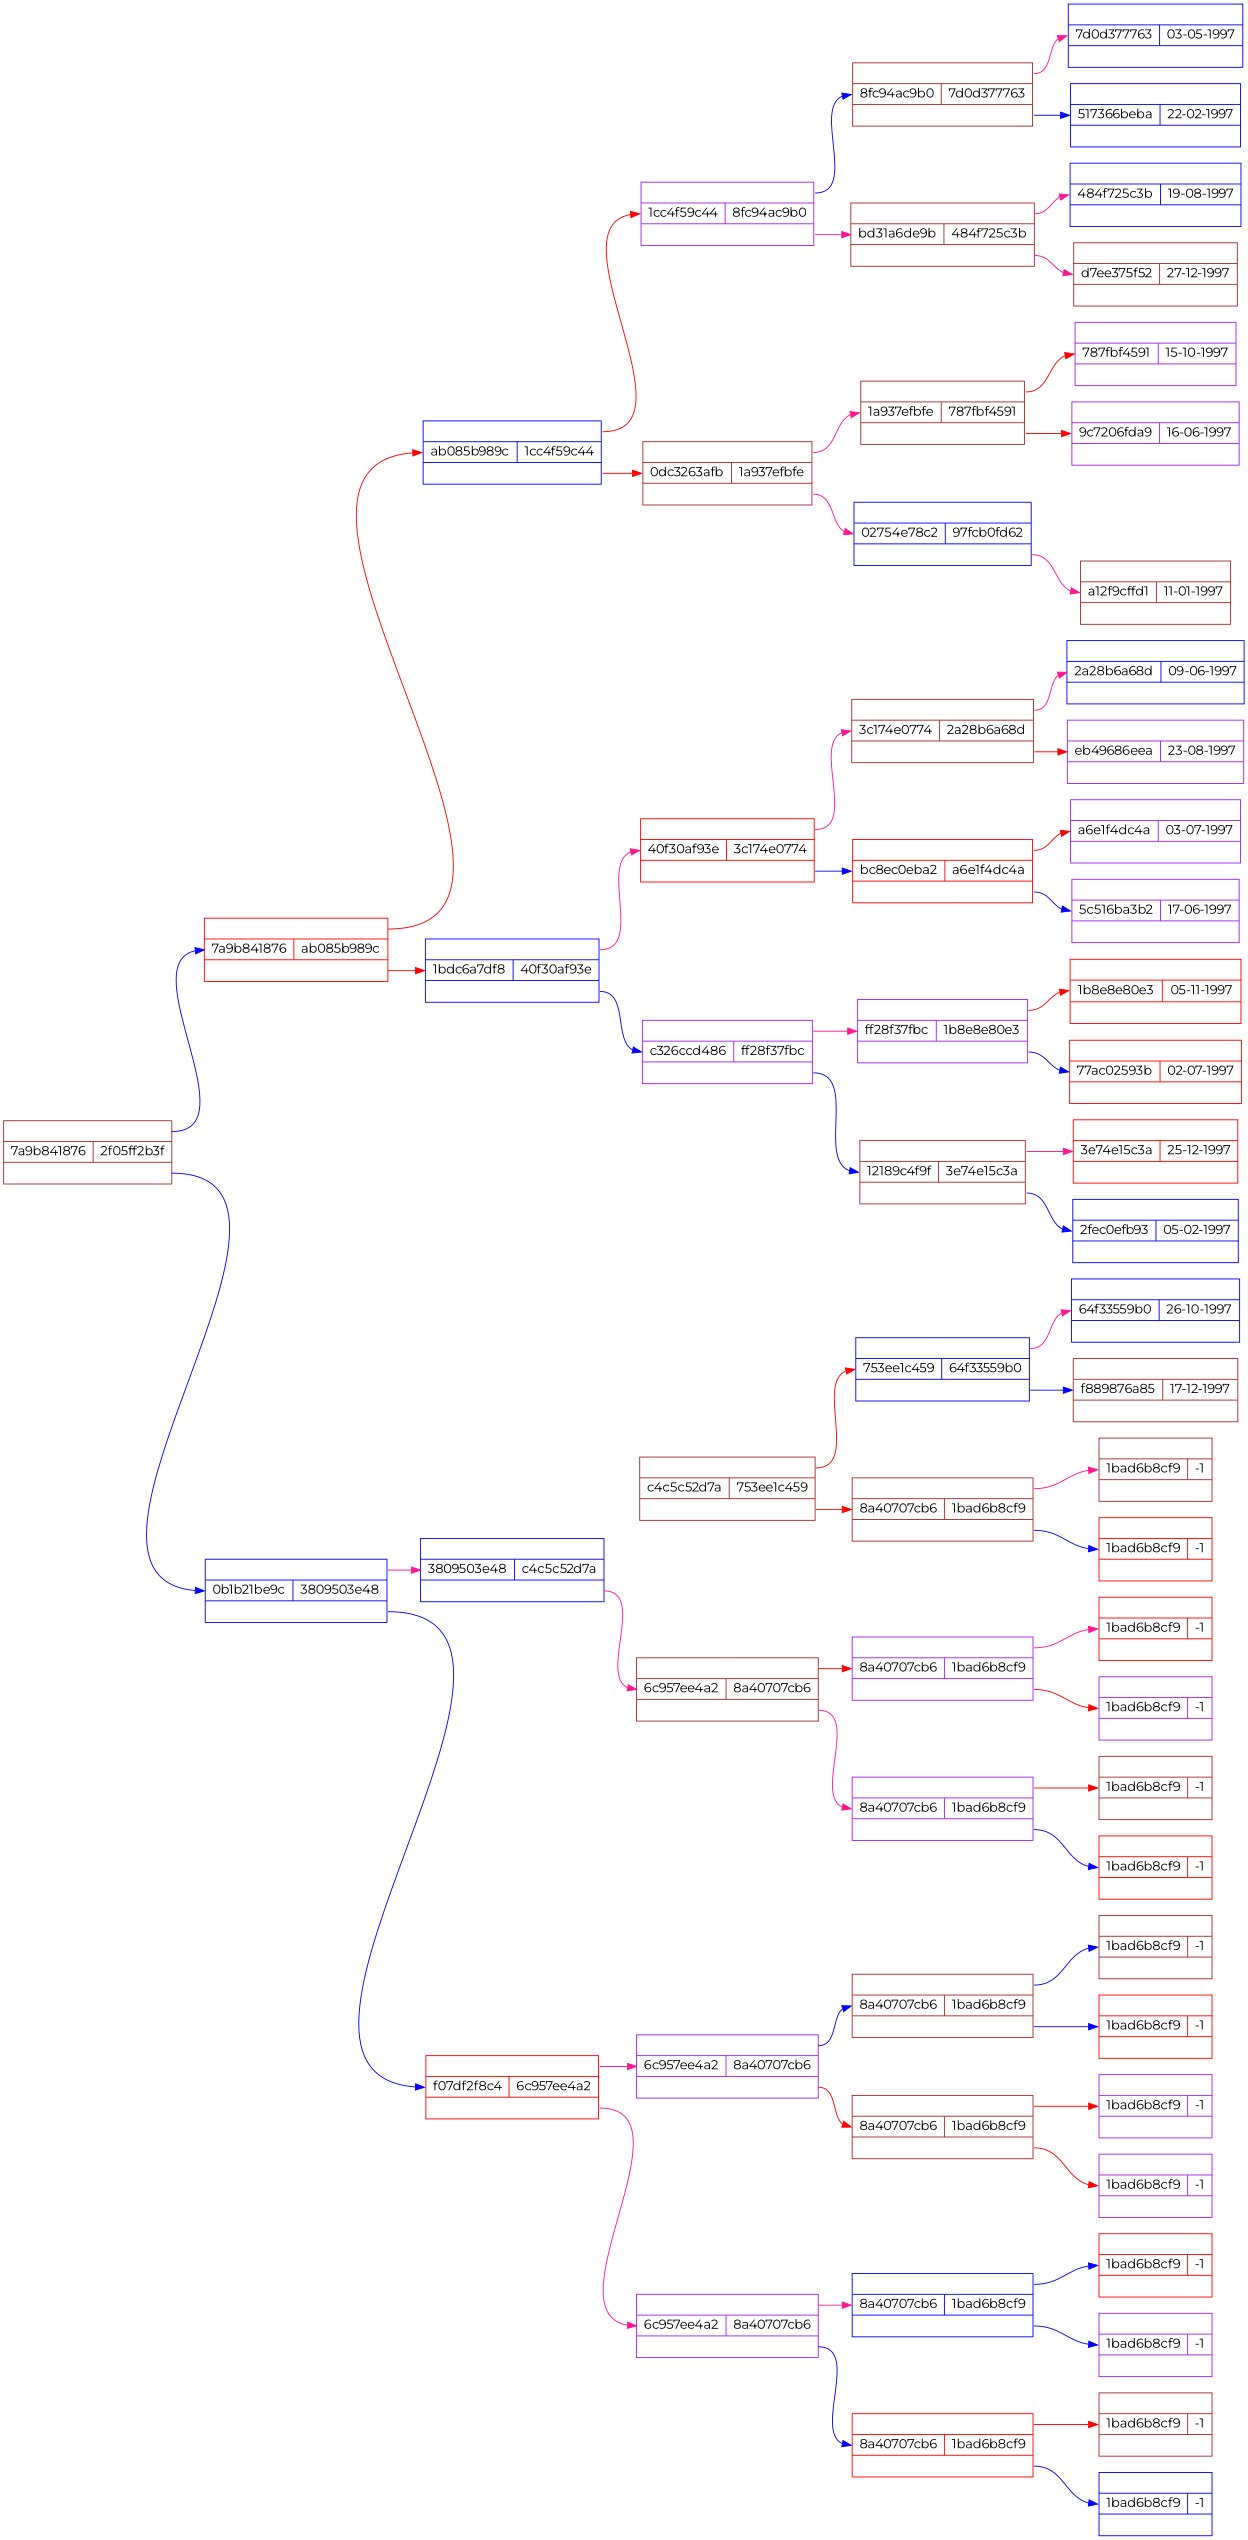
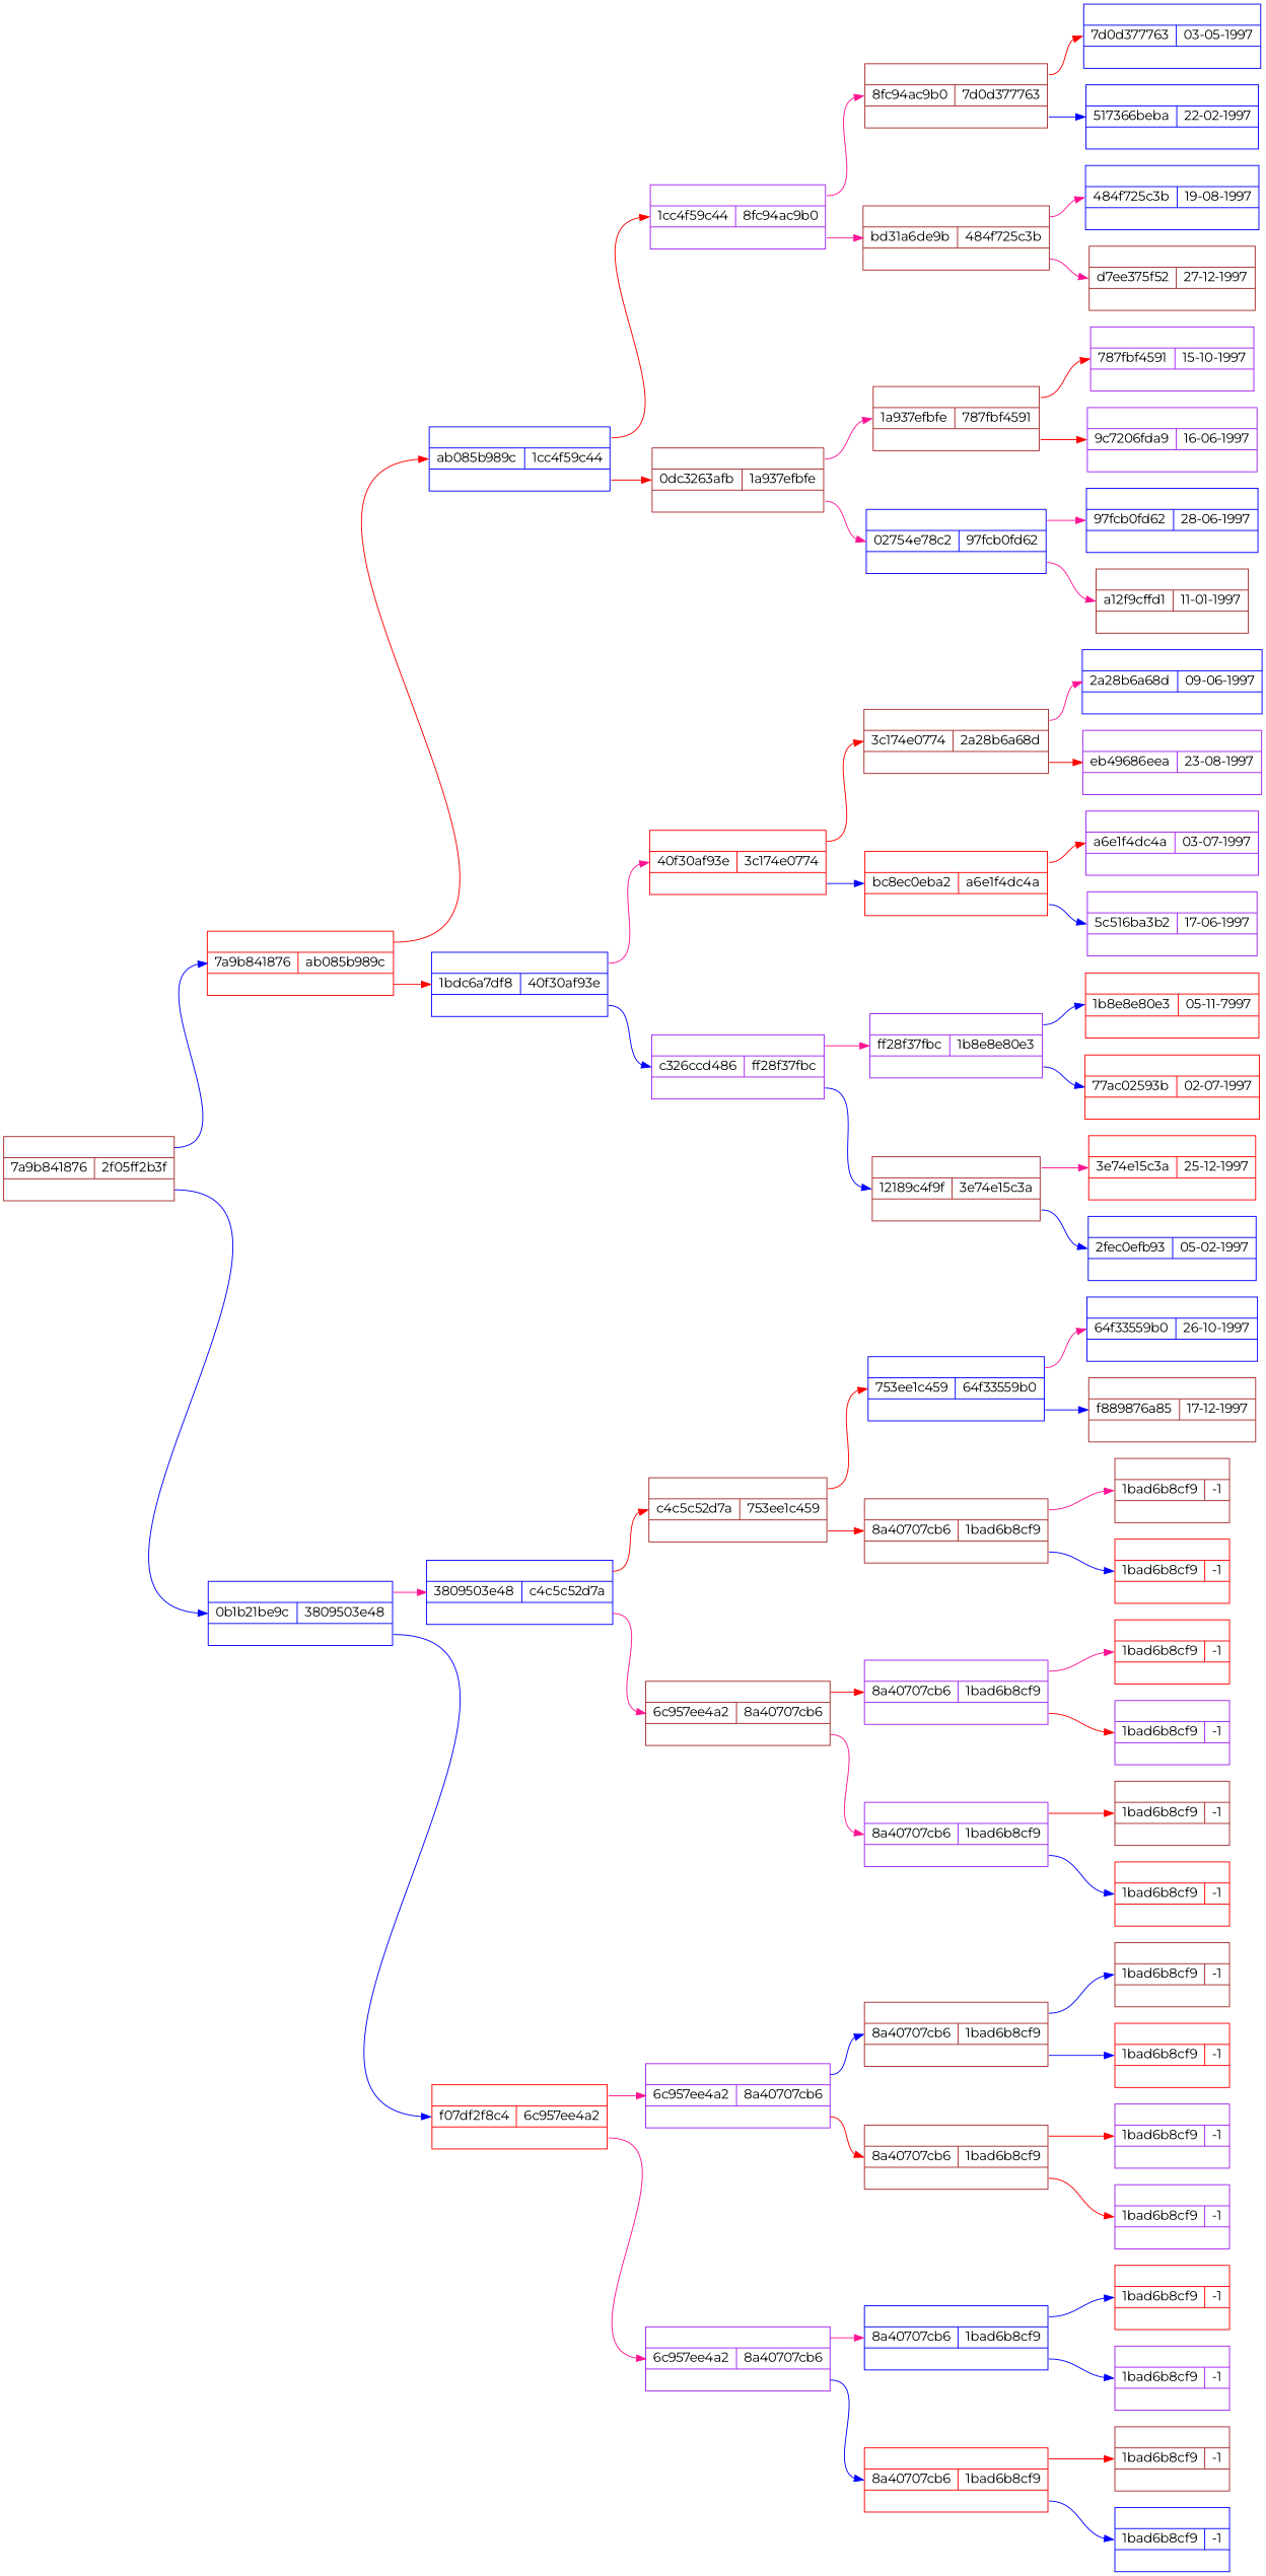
  digraph {
    fontname=Montserrat
    rankdir=LR
    node [color=brown fontname=Montserrat shape=record]
    edge [color=blue fontname=Montserrat headport=f1 tailport=f0]
    n1 [label="<f0>|{<f1>7a9b841876 | <f3>2f05ff2b3f} | <f2>"]
    n2 [color=red label="<f0>|{<f1>7a9b841876 | <f3>ab085b989c} | <f2>"]
    n3 [color=blue label="<f0>|{<f1>0b1b21be9c | <f3>3809503e48} | <f2>"]
    n4 [color=blue label="<f0>|{<f1>ab085b989c | <f3>1cc4f59c44} | <f2>"]
    n5 [color=blue label="<f0>|{<f1>1bdc6a7df8 | <f3>40f30af93e} | <f2>"]
    n6 [color=blue label="<f0>|{<f1>3809503e48 | <f3>c4c5c52d7a} | <f2>"]
    n7 [color=red label="<f0>|{<f1>f07df2f8c4 | <f3>6c957ee4a2} | <f2>"]
    n8 [color=purple label="<f0>|{<f1>1cc4f59c44 | <f3>8fc94ac9b0} | <f2>"]
    n9 [label="<f0>|{<f1>0dc3263afb | <f3>1a937efbfe} | <f2>"]
    n10 [color=red label="<f0>|{<f1>40f30af93e | <f3>3c174e0774} | <f2>"]
    n11 [color=purple label="<f0>|{<f1>c326ccd486 | <f3>ff28f37fbc} | <f2>"]
    n12 [label="<f0>|{<f1>8fc94ac9b0 | <f3>7d0d377763} | <f2>"]
    n13 [label="<f0>|{<f1>bd31a6de9b | <f3>484f725c3b} | <f2>"]
    n14 [label="<f0>|{<f1>1a937efbfe | <f3>787fbf4591} | <f2>"]
    n15 [color=blue label="<f0>|{<f1>02754e78c2 | <f3>97fcb0fd62} | <f2>"]
    n16 [color=blue label="<f0>|{<f1>7d0d377763 | <f3>03-05-1997} | <f2>"]
    n17 [color=blue label="<f0>|{<f1>517366beba | <f3>22-02-1997} | <f2>"]
    n18 [color=blue label="<f0>|{<f1>484f725c3b | <f3>19-08-1997} | <f2>"]
    n19 [label="<f0>|{<f1>d7ee375f52 | <f3>27-12-1997} | <f2>"]
    n20 [color=purple label="<f0>|{<f1>787fbf4591 | <f3>15-10-1997} | <f2>"]
    n21 [color=purple label="<f0>|{<f1>9c7206fda9 | <f3>16-06-1997} | <f2>"]
+   n22 [color=blue label="<f0>|{<f1>97fcb0fd62 | <f3>28-06-1997} | <f2>"]
    n23 [label="<f0>|{<f1>a12f9cffd1 | <f3>11-01-1997} | <f2>"]
    n24 [label="<f0>|{<f1>3c174e0774 | <f3>2a28b6a68d} | <f2>"]
    n25 [color=red label="<f0>|{<f1>bc8ec0eba2 | <f3>a6e1f4dc4a} | <f2>"]
    n26 [color=purple label="<f0>|{<f1>ff28f37fbc | <f3>1b8e8e80e3} | <f2>"]
    n27 [label="<f0>|{<f1>12189c4f9f | <f3>3e74e15c3a} | <f2>"]
    n28 [color=blue label="<f0>|{<f1>2a28b6a68d | <f3>09-06-1997} | <f2>"]
    n29 [color=purple label="<f0>|{<f1>eb49686eea | <f3>23-08-1997} | <f2>"]
    n30 [color=purple label="<f0>|{<f1>a6e1f4dc4a | <f3>03-07-1997} | <f2>"]
    n31 [color=purple label="<f0>|{<f1>5c516ba3b2 | <f3>17-06-1997} | <f2>"]
-   n32 [color=red label="<f0>|{<f1>1b8e8e80e3 | <f3>05-11-1997} | <f2>"]
+   n32 [color=red label="<f0>|{<f1>1b8e8e80e3 | <f3>05-11-7997} | <f2>"]
    n33 [color=red label="<f0>|{<f1>77ac02593b | <f3>02-07-1997} | <f2>"]
    n34 [color=red label="<f0>|{<f1>3e74e15c3a | <f3>25-12-1997} | <f2>"]
    n35 [color=blue label="<f0>|{<f1>2fec0efb93 | <f3>05-02-1997} | <f2>"]
    n36 [label="<f0>|{<f1>c4c5c52d7a | <f3>753ee1c459} | <f2>"]
    n37 [label="<f0>|{<f1>6c957ee4a2 | <f3>8a40707cb6} | <f2>"]
    n38 [color=purple label="<f0>|{<f1>6c957ee4a2 | <f3>8a40707cb6} | <f2>"]
    n39 [color=purple label="<f0>|{<f1>6c957ee4a2 | <f3>8a40707cb6} | <f2>"]
    n40 [color=blue label="<f0>|{<f1>753ee1c459 | <f3>64f33559b0} | <f2>"]
    n41 [label="<f0>|{<f1>8a40707cb6 | <f3>1bad6b8cf9} | <f2>"]
    n42 [color=purple label="<f0>|{<f1>8a40707cb6 | <f3>1bad6b8cf9} | <f2>"]
    n43 [color=purple label="<f0>|{<f1>8a40707cb6 | <f3>1bad6b8cf9} | <f2>"]
    n44 [color=blue label="<f0>|{<f1>64f33559b0 | <f3>26-10-1997} | <f2>"]
    n45 [label="<f0>|{<f1>f889876a85 | <f3>17-12-1997} | <f2>"]
    n46 [label="<f0>|{<f1>1bad6b8cf9 | <f3>-1} | <f2>"]
    n47 [color=red label="<f0>|{<f1>1bad6b8cf9 | <f3>-1} | <f2>"]
    n48 [color=red label="<f0>|{<f1>1bad6b8cf9 | <f3>-1} | <f2>"]
    n49 [color=purple label="<f0>|{<f1>1bad6b8cf9 | <f3>-1} | <f2>"]
    n50 [label="<f0>|{<f1>1bad6b8cf9 | <f3>-1} | <f2>"]
    n51 [color=red label="<f0>|{<f1>1bad6b8cf9 | <f3>-1} | <f2>"]
    n52 [label="<f0>|{<f1>8a40707cb6 | <f3>1bad6b8cf9} | <f2>"]
    n53 [label="<f0>|{<f1>8a40707cb6 | <f3>1bad6b8cf9} | <f2>"]
    n54 [color=blue label="<f0>|{<f1>8a40707cb6 | <f3>1bad6b8cf9} | <f2>"]
    n55 [color=red label="<f0>|{<f1>8a40707cb6 | <f3>1bad6b8cf9} | <f2>"]
    n56 [label="<f0>|{<f1>1bad6b8cf9 | <f3>-1} | <f2>"]
    n57 [color=red label="<f0>|{<f1>1bad6b8cf9 | <f3>-1} | <f2>"]
    n58 [color=purple label="<f0>|{<f1>1bad6b8cf9 | <f3>-1} | <f2>"]
    n59 [color=purple label="<f0>|{<f1>1bad6b8cf9 | <f3>-1} | <f2>"]
    n60 [color=red label="<f0>|{<f1>1bad6b8cf9 | <f3>-1} | <f2>"]
    n61 [color=purple label="<f0>|{<f1>1bad6b8cf9 | <f3>-1} | <f2>"]
    n62 [label="<f0>|{<f1>1bad6b8cf9 | <f3>-1} | <f2>"]
    n63 [color=blue label="<f0>|{<f1>1bad6b8cf9 | <f3>-1} | <f2>"]
    n1 -> n2
    n1 -> n3 [tailport=f2]
    n2 -> n4 [color=red]
    n2 -> n5 [color=red tailport=f2]
    n3 -> n6 [color=deeppink]
    n3 -> n7 [tailport=f2]
    n4 -> n8 [color=red]
    n4 -> n9 [color=red tailport=f2]
    n5 -> n10 [color=deeppink]
    n5 -> n11 [tailport=f2]
+   n6 -> n36 [color=red]
    n6 -> n37 [color=deeppink tailport=f2]
    n7 -> n38 [color=deeppink]
    n7 -> n39 [color=deeppink tailport=f2]
-   n8 -> n12
+   n8 -> n12 [color=deeppink]
    n8 -> n13 [color=deeppink tailport=f2]
    n9 -> n14 [color=deeppink]
    n9 -> n15 [color=deeppink tailport=f2]
-   n10 -> n24 [color=deeppink]
+   n10 -> n24 [color=red]
    n10 -> n25 [tailport=f2]
    n11 -> n26 [color=deeppink]
    n11 -> n27 [tailport=f2]
-   n12 -> n16 [color=deeppink]
+   n12 -> n16 [color=red]
    n12 -> n17 [tailport=f2]
    n13 -> n18 [color=deeppink]
    n13 -> n19 [color=deeppink tailport=f2]
    n14 -> n20 [color=red]
    n14 -> n21 [color=red tailport=f2]
+   n15 -> n22 [color=deeppink]
    n15 -> n23 [color=deeppink tailport=f2]
    n24 -> n28 [color=deeppink]
    n24 -> n29 [color=red tailport=f2]
    n25 -> n30 [color=red]
    n25 -> n31 [tailport=f2]
-   n26 -> n32 [color=red]
+   n26 -> n32
    n26 -> n33 [tailport=f2]
    n27 -> n34 [color=deeppink]
    n27 -> n35 [tailport=f2]
    n36 -> n40 [color=red]
    n36 -> n41 [color=red tailport=f2]
    n37 -> n42 [color=red]
    n37 -> n43 [color=deeppink tailport=f2]
    n38 -> n52
    n38 -> n53 [color=red tailport=f2]
    n39 -> n54 [color=deeppink]
    n39 -> n55 [tailport=f2]
    n40 -> n44 [color=deeppink]
    n40 -> n45 [tailport=f2]
    n41 -> n46 [color=deeppink]
    n41 -> n47 [tailport=f2]
    n42 -> n48 [color=deeppink]
    n42 -> n49 [color=red tailport=f2]
    n43 -> n50 [color=red]
    n43 -> n51 [tailport=f2]
    n52 -> n56
    n52 -> n57 [tailport=f2]
    n53 -> n58 [color=red]
    n53 -> n59 [color=red tailport=f2]
    n54 -> n60
    n54 -> n61 [tailport=f2]
    n55 -> n62 [color=red]
    n55 -> n63 [tailport=f2]
  }
